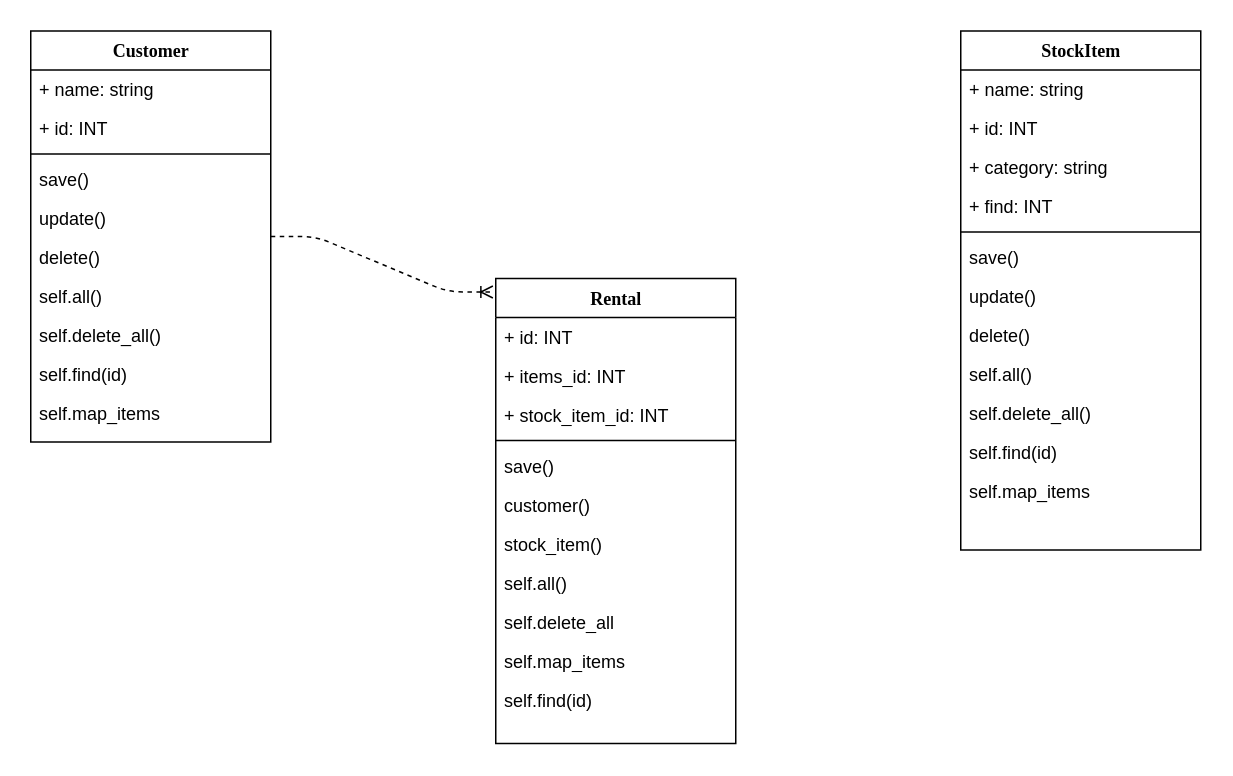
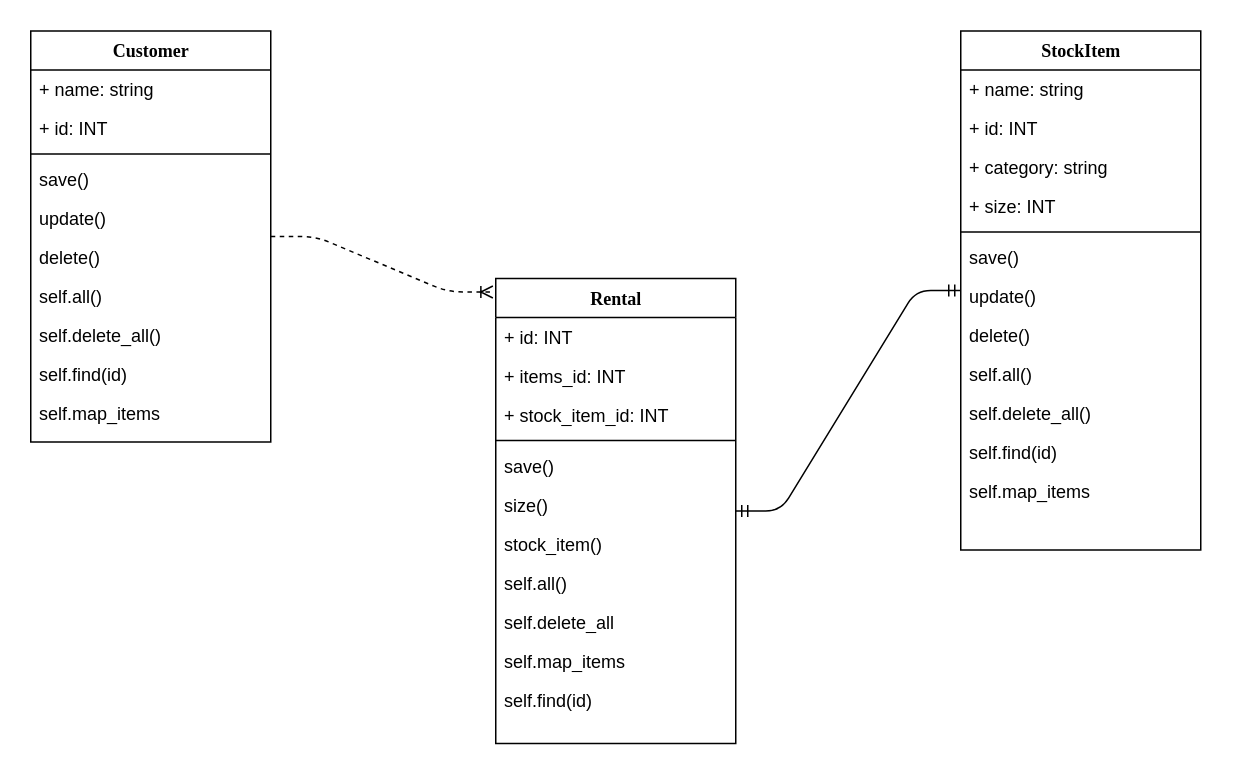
  <mxCell id="0" />
  <mxCell id="1" parent="0" />
  <mxCell id="2" value="StockItem" style="swimlane;html=1;fontStyle=1;align=center;verticalAlign=top;childLayout=stackLayout;horizontal=1;startSize=26;horizontalStack=0;resizeParent=1;resizeLast=0;collapsible=1;marginBottom=0;swimlaneFillColor=#ffffff;rounded=0;shadow=0;comic=0;labelBackgroundColor=none;strokeColor=#000000;strokeWidth=1;fillColor=none;fontFamily=Verdana;fontSize=12;fontColor=#000000;" parent="1" vertex="1"><mxGeometry x="640" y="20" width="160" height="346" as="geometry" /></mxCell>
  <mxCell id="3" value="+ name: string" style="text;html=1;strokeColor=none;fillColor=none;align=left;verticalAlign=top;spacingLeft=4;spacingRight=4;whiteSpace=wrap;overflow=hidden;rotatable=0;points=[[0,0.5],[1,0.5]];portConstraint=eastwest;" parent="2" vertex="1"><mxGeometry y="26" width="160" height="26" as="geometry" /></mxCell>
  <mxCell id="4" value="+ id: INT" style="text;html=1;strokeColor=none;fillColor=none;align=left;verticalAlign=top;spacingLeft=4;spacingRight=4;whiteSpace=wrap;overflow=hidden;rotatable=0;points=[[0,0.5],[1,0.5]];portConstraint=eastwest;" parent="2" vertex="1"><mxGeometry y="52" width="160" height="26" as="geometry" /></mxCell>
  <mxCell id="5" value="+ category: string" style="text;html=1;strokeColor=none;fillColor=none;align=left;verticalAlign=top;spacingLeft=4;spacingRight=4;whiteSpace=wrap;overflow=hidden;rotatable=0;points=[[0,0.5],[1,0.5]];portConstraint=eastwest;" parent="2" vertex="1"><mxGeometry y="78" width="160" height="26" as="geometry" /></mxCell>
- <mxCell id="6" value="+ find: INT" style="text;html=1;strokeColor=none;fillColor=none;align=left;verticalAlign=top;spacingLeft=4;spacingRight=4;whiteSpace=wrap;overflow=hidden;rotatable=0;points=[[0,0.5],[1,0.5]];portConstraint=eastwest;" parent="2" vertex="1"><mxGeometry y="104" width="160" height="26" as="geometry" /></mxCell>
+ <mxCell id="6" value="+ size: INT" style="text;html=1;strokeColor=none;fillColor=none;align=left;verticalAlign=top;spacingLeft=4;spacingRight=4;whiteSpace=wrap;overflow=hidden;rotatable=0;points=[[0,0.5],[1,0.5]];portConstraint=eastwest;" parent="2" vertex="1"><mxGeometry y="104" width="160" height="26" as="geometry" /></mxCell>
  <mxCell id="7" value="" style="line;html=1;strokeWidth=1;fillColor=none;align=left;verticalAlign=middle;spacingTop=-1;spacingLeft=3;spacingRight=3;rotatable=0;labelPosition=right;points=[];portConstraint=eastwest;" parent="2" vertex="1"><mxGeometry y="130" width="160" height="8" as="geometry" /></mxCell>
  <mxCell id="8" value="save()" style="text;html=1;strokeColor=none;fillColor=none;align=left;verticalAlign=top;spacingLeft=4;spacingRight=4;whiteSpace=wrap;overflow=hidden;rotatable=0;points=[[0,0.5],[1,0.5]];portConstraint=eastwest;" parent="2" vertex="1"><mxGeometry y="138" width="160" height="26" as="geometry" /></mxCell>
  <mxCell id="9" value="update()" style="text;html=1;strokeColor=none;fillColor=none;align=left;verticalAlign=top;spacingLeft=4;spacingRight=4;whiteSpace=wrap;overflow=hidden;rotatable=0;points=[[0,0.5],[1,0.5]];portConstraint=eastwest;" parent="2" vertex="1"><mxGeometry y="164" width="160" height="26" as="geometry" /></mxCell>
  <mxCell id="10" value="delete()" style="text;html=1;strokeColor=none;fillColor=none;align=left;verticalAlign=top;spacingLeft=4;spacingRight=4;whiteSpace=wrap;overflow=hidden;rotatable=0;points=[[0,0.5],[1,0.5]];portConstraint=eastwest;" parent="2" vertex="1"><mxGeometry y="190" width="160" height="26" as="geometry" /></mxCell>
  <mxCell id="11" value="self.all()" style="text;html=1;strokeColor=none;fillColor=none;align=left;verticalAlign=top;spacingLeft=4;spacingRight=4;whiteSpace=wrap;overflow=hidden;rotatable=0;points=[[0,0.5],[1,0.5]];portConstraint=eastwest;" parent="2" vertex="1"><mxGeometry y="216" width="160" height="26" as="geometry" /></mxCell>
  <mxCell id="12" value="self.delete_all()" style="text;html=1;strokeColor=none;fillColor=none;align=left;verticalAlign=top;spacingLeft=4;spacingRight=4;whiteSpace=wrap;overflow=hidden;rotatable=0;points=[[0,0.5],[1,0.5]];portConstraint=eastwest;" parent="2" vertex="1"><mxGeometry y="242" width="160" height="26" as="geometry" /></mxCell>
  <mxCell id="13" value="self.find(id)" style="text;html=1;strokeColor=none;fillColor=none;align=left;verticalAlign=top;spacingLeft=4;spacingRight=4;whiteSpace=wrap;overflow=hidden;rotatable=0;points=[[0,0.5],[1,0.5]];portConstraint=eastwest;" parent="2" vertex="1"><mxGeometry y="268" width="160" height="26" as="geometry" /></mxCell>
  <mxCell id="14" value="self.map_items" style="text;html=1;strokeColor=none;fillColor=none;align=left;verticalAlign=top;spacingLeft=4;spacingRight=4;whiteSpace=wrap;overflow=hidden;rotatable=0;points=[[0,0.5],[1,0.5]];portConstraint=eastwest;" parent="2" vertex="1"><mxGeometry y="294" width="160" height="26" as="geometry" /></mxCell>
  <mxCell id="15" value="Customer" style="swimlane;html=1;fontStyle=1;align=center;verticalAlign=top;childLayout=stackLayout;horizontal=1;startSize=26;horizontalStack=0;resizeParent=1;resizeLast=0;collapsible=1;marginBottom=0;swimlaneFillColor=#ffffff;rounded=0;shadow=0;comic=0;labelBackgroundColor=none;strokeColor=#000000;strokeWidth=1;fillColor=none;fontFamily=Verdana;fontSize=12;fontColor=#000000;" parent="1" vertex="1"><mxGeometry x="20" y="20" width="160" height="274" as="geometry" /></mxCell>
  <mxCell id="16" value="+ name: string" style="text;html=1;strokeColor=none;fillColor=none;align=left;verticalAlign=top;spacingLeft=4;spacingRight=4;whiteSpace=wrap;overflow=hidden;rotatable=0;points=[[0,0.5],[1,0.5]];portConstraint=eastwest;" parent="15" vertex="1"><mxGeometry y="26" width="160" height="26" as="geometry" /></mxCell>
  <mxCell id="17" value="+ id: INT" style="text;html=1;strokeColor=none;fillColor=none;align=left;verticalAlign=top;spacingLeft=4;spacingRight=4;whiteSpace=wrap;overflow=hidden;rotatable=0;points=[[0,0.5],[1,0.5]];portConstraint=eastwest;" parent="15" vertex="1"><mxGeometry y="52" width="160" height="26" as="geometry" /></mxCell>
  <mxCell id="18" value="" style="line;html=1;strokeWidth=1;fillColor=none;align=left;verticalAlign=middle;spacingTop=-1;spacingLeft=3;spacingRight=3;rotatable=0;labelPosition=right;points=[];portConstraint=eastwest;" parent="15" vertex="1"><mxGeometry y="78" width="160" height="8" as="geometry" /></mxCell>
  <mxCell id="19" value="save()" style="text;html=1;strokeColor=none;fillColor=none;align=left;verticalAlign=top;spacingLeft=4;spacingRight=4;whiteSpace=wrap;overflow=hidden;rotatable=0;points=[[0,0.5],[1,0.5]];portConstraint=eastwest;" parent="15" vertex="1"><mxGeometry y="86" width="160" height="26" as="geometry" /></mxCell>
  <mxCell id="20" value="update()" style="text;html=1;strokeColor=none;fillColor=none;align=left;verticalAlign=top;spacingLeft=4;spacingRight=4;whiteSpace=wrap;overflow=hidden;rotatable=0;points=[[0,0.5],[1,0.5]];portConstraint=eastwest;" parent="15" vertex="1"><mxGeometry y="112" width="160" height="26" as="geometry" /></mxCell>
  <mxCell id="21" value="delete()" style="text;html=1;strokeColor=none;fillColor=none;align=left;verticalAlign=top;spacingLeft=4;spacingRight=4;whiteSpace=wrap;overflow=hidden;rotatable=0;points=[[0,0.5],[1,0.5]];portConstraint=eastwest;" parent="15" vertex="1"><mxGeometry y="138" width="160" height="26" as="geometry" /></mxCell>
  <mxCell id="22" value="self.all()" style="text;html=1;strokeColor=none;fillColor=none;align=left;verticalAlign=top;spacingLeft=4;spacingRight=4;whiteSpace=wrap;overflow=hidden;rotatable=0;points=[[0,0.5],[1,0.5]];portConstraint=eastwest;" parent="15" vertex="1"><mxGeometry y="164" width="160" height="26" as="geometry" /></mxCell>
  <mxCell id="23" value="self.delete_all()" style="text;html=1;strokeColor=none;fillColor=none;align=left;verticalAlign=top;spacingLeft=4;spacingRight=4;whiteSpace=wrap;overflow=hidden;rotatable=0;points=[[0,0.5],[1,0.5]];portConstraint=eastwest;" parent="15" vertex="1"><mxGeometry y="190" width="160" height="26" as="geometry" /></mxCell>
  <mxCell id="24" value="self.find(id)" style="text;html=1;strokeColor=none;fillColor=none;align=left;verticalAlign=top;spacingLeft=4;spacingRight=4;whiteSpace=wrap;overflow=hidden;rotatable=0;points=[[0,0.5],[1,0.5]];portConstraint=eastwest;" parent="15" vertex="1"><mxGeometry y="216" width="160" height="26" as="geometry" /></mxCell>
  <mxCell id="25" value="self.map_items" style="text;html=1;strokeColor=none;fillColor=none;align=left;verticalAlign=top;spacingLeft=4;spacingRight=4;whiteSpace=wrap;overflow=hidden;rotatable=0;points=[[0,0.5],[1,0.5]];portConstraint=eastwest;" parent="15" vertex="1"><mxGeometry y="242" width="160" height="26" as="geometry" /></mxCell>
  <mxCell id="26" value="Rental" style="swimlane;html=1;fontStyle=1;align=center;verticalAlign=top;childLayout=stackLayout;horizontal=1;startSize=26;horizontalStack=0;resizeParent=1;resizeLast=0;collapsible=1;marginBottom=0;swimlaneFillColor=#ffffff;rounded=0;shadow=0;comic=0;labelBackgroundColor=none;strokeColor=#000000;strokeWidth=1;fillColor=none;fontFamily=Verdana;fontSize=12;fontColor=#000000;" parent="1" vertex="1"><mxGeometry x="330" y="185" width="160" height="310" as="geometry" /></mxCell>
  <mxCell id="27" value="+ id: INT" style="text;html=1;strokeColor=none;fillColor=none;align=left;verticalAlign=top;spacingLeft=4;spacingRight=4;whiteSpace=wrap;overflow=hidden;rotatable=0;points=[[0,0.5],[1,0.5]];portConstraint=eastwest;" parent="26" vertex="1"><mxGeometry y="26" width="160" height="26" as="geometry" /></mxCell>
  <mxCell id="28" value="+ items_id: INT" style="text;html=1;strokeColor=none;fillColor=none;align=left;verticalAlign=top;spacingLeft=4;spacingRight=4;whiteSpace=wrap;overflow=hidden;rotatable=0;points=[[0,0.5],[1,0.5]];portConstraint=eastwest;" parent="26" vertex="1"><mxGeometry y="52" width="160" height="26" as="geometry" /></mxCell>
  <mxCell id="29" value="+ stock_item_id: INT" style="text;html=1;strokeColor=none;fillColor=none;align=left;verticalAlign=top;spacingLeft=4;spacingRight=4;whiteSpace=wrap;overflow=hidden;rotatable=0;points=[[0,0.5],[1,0.5]];portConstraint=eastwest;" parent="26" vertex="1"><mxGeometry y="78" width="160" height="26" as="geometry" /></mxCell>
  <mxCell id="30" value="" style="line;html=1;strokeWidth=1;fillColor=none;align=left;verticalAlign=middle;spacingTop=-1;spacingLeft=3;spacingRight=3;rotatable=0;labelPosition=right;points=[];portConstraint=eastwest;" parent="26" vertex="1"><mxGeometry y="104" width="160" height="8" as="geometry" /></mxCell>
  <mxCell id="31" value="save()" style="text;html=1;strokeColor=none;fillColor=none;align=left;verticalAlign=top;spacingLeft=4;spacingRight=4;whiteSpace=wrap;overflow=hidden;rotatable=0;points=[[0,0.5],[1,0.5]];portConstraint=eastwest;" parent="26" vertex="1"><mxGeometry y="112" width="160" height="26" as="geometry" /></mxCell>
- <mxCell id="32" value="customer()" style="text;html=1;strokeColor=none;fillColor=none;align=left;verticalAlign=top;spacingLeft=4;spacingRight=4;whiteSpace=wrap;overflow=hidden;rotatable=0;points=[[0,0.5],[1,0.5]];portConstraint=eastwest;" parent="26" vertex="1"><mxGeometry y="138" width="160" height="26" as="geometry" /></mxCell>
+ <mxCell id="32" value="size()" style="text;html=1;strokeColor=none;fillColor=none;align=left;verticalAlign=top;spacingLeft=4;spacingRight=4;whiteSpace=wrap;overflow=hidden;rotatable=0;points=[[0,0.5],[1,0.5]];portConstraint=eastwest;" parent="26" vertex="1"><mxGeometry y="138" width="160" height="26" as="geometry" /></mxCell>
  <mxCell id="33" value="stock_item()" style="text;html=1;strokeColor=none;fillColor=none;align=left;verticalAlign=top;spacingLeft=4;spacingRight=4;whiteSpace=wrap;overflow=hidden;rotatable=0;points=[[0,0.5],[1,0.5]];portConstraint=eastwest;" parent="26" vertex="1"><mxGeometry y="164" width="160" height="26" as="geometry" /></mxCell>
  <mxCell id="34" value="self.all()" style="text;html=1;strokeColor=none;fillColor=none;align=left;verticalAlign=top;spacingLeft=4;spacingRight=4;whiteSpace=wrap;overflow=hidden;rotatable=0;points=[[0,0.5],[1,0.5]];portConstraint=eastwest;" parent="26" vertex="1"><mxGeometry y="190" width="160" height="26" as="geometry" /></mxCell>
  <mxCell id="35" value="self.delete_all" style="text;html=1;strokeColor=none;fillColor=none;align=left;verticalAlign=top;spacingLeft=4;spacingRight=4;whiteSpace=wrap;overflow=hidden;rotatable=0;points=[[0,0.5],[1,0.5]];portConstraint=eastwest;" parent="26" vertex="1"><mxGeometry y="216" width="160" height="26" as="geometry" /></mxCell>
  <mxCell id="36" value="self.map_items" style="text;html=1;strokeColor=none;fillColor=none;align=left;verticalAlign=top;spacingLeft=4;spacingRight=4;whiteSpace=wrap;overflow=hidden;rotatable=0;points=[[0,0.5],[1,0.5]];portConstraint=eastwest;" parent="26" vertex="1"><mxGeometry y="242" width="160" height="26" as="geometry" /></mxCell>
  <mxCell id="37" value="self.find(id)" style="text;html=1;strokeColor=none;fillColor=none;align=left;verticalAlign=top;spacingLeft=4;spacingRight=4;whiteSpace=wrap;overflow=hidden;rotatable=0;points=[[0,0.5],[1,0.5]];portConstraint=eastwest;" parent="26" vertex="1"><mxGeometry y="268" width="160" height="42" as="geometry" /></mxCell>
  <mxCell id="38" value="" style="edgeStyle=entityRelationEdgeStyle;fontSize=12;html=1;endArrow=ERoneToMany;entryX=-0.012;entryY=0.029;entryDx=0;entryDy=0;entryPerimeter=0;dashed=1;" parent="1" source="15" target="26" edge="1"><mxGeometry width="100" height="100" relative="1" as="geometry"><mxPoint x="250" y="172" as="sourcePoint" /><mxPoint x="350" y="72" as="targetPoint" /></mxGeometry></mxCell>
+ <mxCell id="39" value="" style="edgeStyle=entityRelationEdgeStyle;fontSize=12;html=1;endArrow=ERmandOne;startArrow=ERmandOne;" parent="1" source="26" target="2" edge="1"><mxGeometry width="100" height="100" relative="1" as="geometry"><mxPoint x="520" y="436" as="sourcePoint" /><mxPoint x="620" y="336" as="targetPoint" /></mxGeometry></mxCell>
